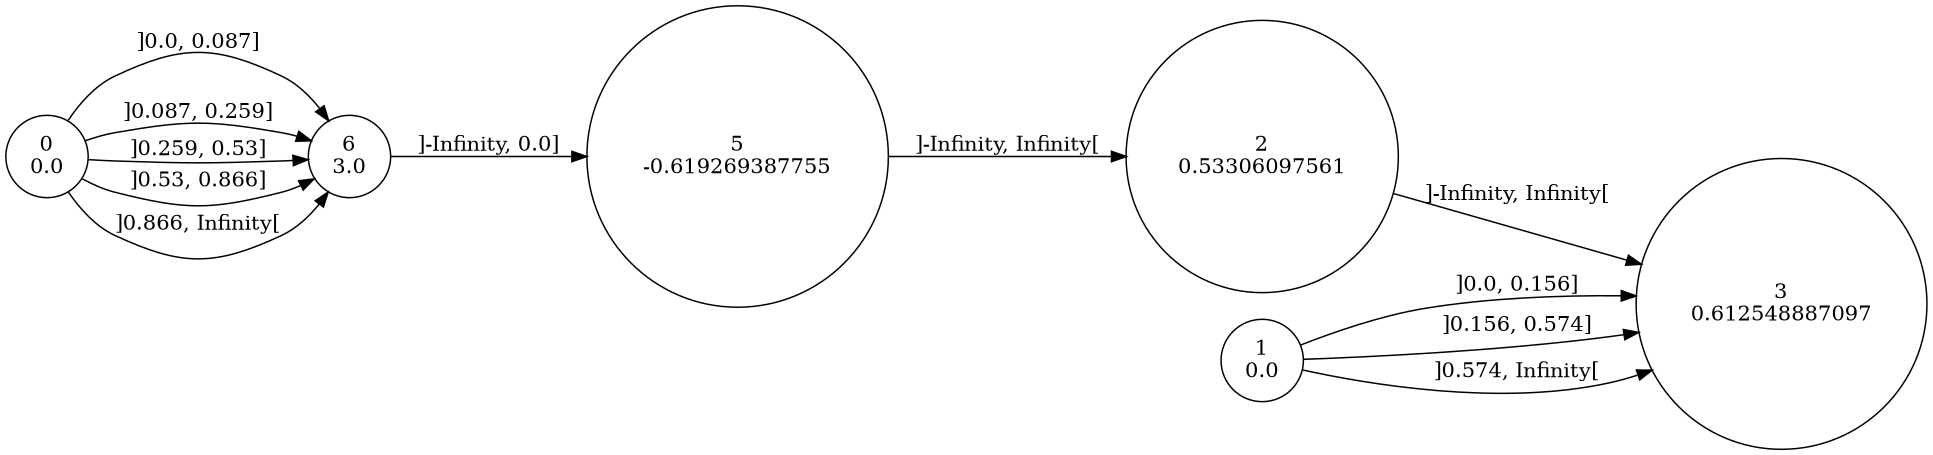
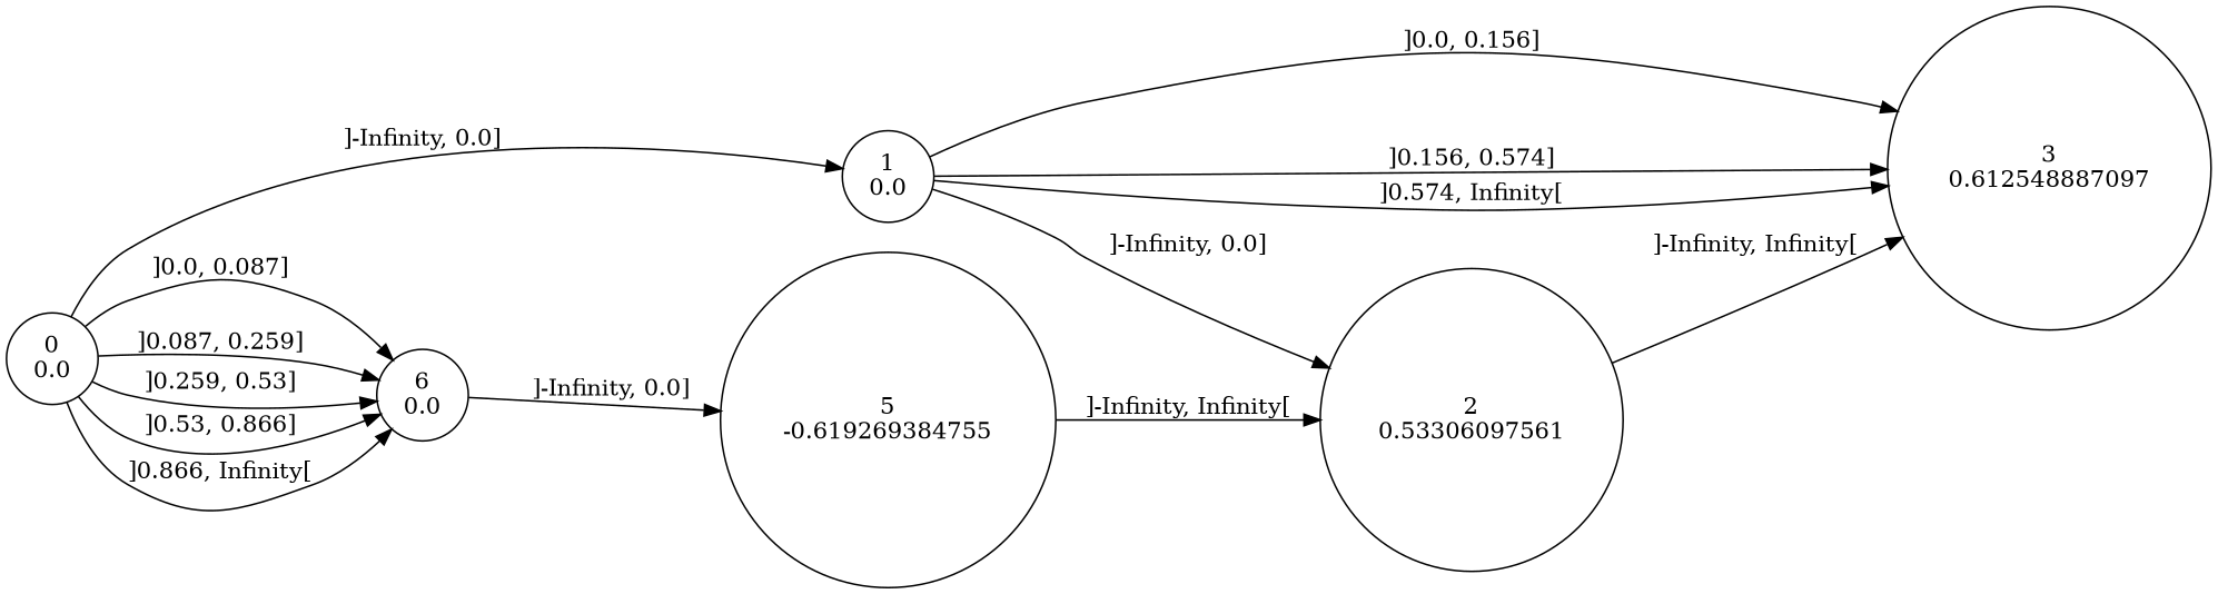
  digraph {
    rankdir=LR
    node [shape=circle]
    n1 [label="0\n0.0"]
    n2 [label="1\n0.0"]
-   n3 [label="6\n3.0"]
+   n3 [label="6\n0.0"]
    n4 [label="2\n0.53306097561"]
    n5 [label="3\n0.612548887097"]
-   n6 [label="5\n-0.619269387755"]
+   n6 [label="5\n-0.619269384755"]
+   n1 -> n2 [label="]-Infinity, 0.0]"]
    n1 -> n3 [label="]0.0, 0.087]"]
    n1 -> n3 [label="]0.087, 0.259]"]
    n1 -> n3 [label="]0.259, 0.53]"]
    n1 -> n3 [label="]0.53, 0.866]"]
    n1 -> n3 [label="]0.866, Infinity["]
+   n2 -> n4 [label="]-Infinity, 0.0]"]
    n2 -> n5 [label="]0.0, 0.156]"]
    n2 -> n5 [label="]0.156, 0.574]"]
    n2 -> n5 [label="]0.574, Infinity["]
    n3 -> n6 [label="]-Infinity, 0.0]"]
    n4 -> n5 [label="]-Infinity, Infinity["]
    n6 -> n4 [label="]-Infinity, Infinity["]
  }
